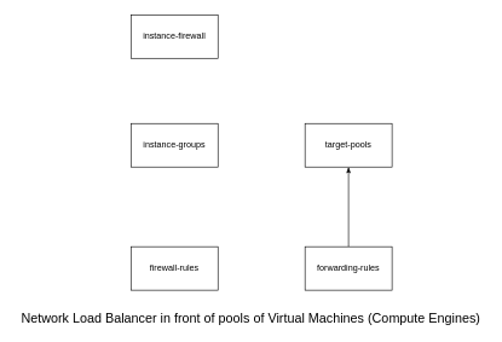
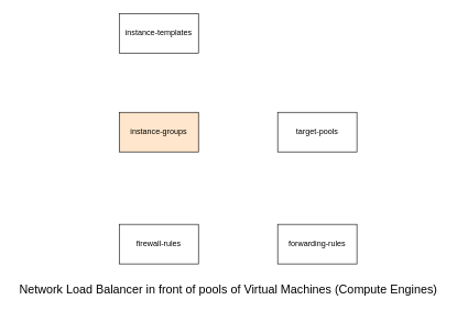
  <mxCell id="0" />
  <mxCell id="1" parent="0" />
- <mxCell id="2" value="instance-firewall" style="rounded=0;whiteSpace=wrap;html=1;" vertex="1" parent="1"><mxGeometry x="180" y="20" width="120" height="60" as="geometry" /></mxCell>
- <mxCell id="3" value="instance-groups" style="rounded=0;whiteSpace=wrap;html=1;" vertex="1" parent="1"><mxGeometry x="180" y="170" width="120" height="60" as="geometry" /></mxCell>
- <mxCell id="4" style="edgeStyle=orthogonalEdgeStyle;rounded=0;orthogonalLoop=1;jettySize=auto;html=1;exitX=0.5;exitY=1;exitDx=0;exitDy=0;startArrow=classicThin;startFill=1;endArrow=none;endFill=0;" edge="1" parent="1" source="5" target="7"><mxGeometry relative="1" as="geometry" /></mxCell>
+ <mxCell id="2" value="instance-templates" style="rounded=0;whiteSpace=wrap;html=1;" vertex="1" parent="1"><mxGeometry x="180" y="20" width="120" height="60" as="geometry" /></mxCell>
+ <mxCell id="3" value="instance-groups" style="rounded=0;whiteSpace=wrap;html=1;fillColor=#ffe6cc;" vertex="1" parent="1"><mxGeometry x="180" y="170" width="120" height="60" as="geometry" /></mxCell>
  <mxCell id="5" value="target-pools" style="rounded=0;whiteSpace=wrap;html=1;" vertex="1" parent="1"><mxGeometry x="420" y="170" width="120" height="60" as="geometry" /></mxCell>
  <mxCell id="6" value="firewall-rules" style="rounded=0;whiteSpace=wrap;html=1;" vertex="1" parent="1"><mxGeometry x="180" y="340" width="120" height="60" as="geometry" /></mxCell>
  <mxCell id="7" value="forwarding-rules" style="rounded=0;whiteSpace=wrap;html=1;" vertex="1" parent="1"><mxGeometry x="420" y="340" width="120" height="60" as="geometry" /></mxCell>
  <mxCell id="8" value="&lt;font style=&quot;font-size: 18px&quot;&gt;Network Load Balancer in front of pools of Virtual Machines (Compute Engines)&lt;/font&gt;" style="text;html=1;resizable=0;autosize=1;align=center;verticalAlign=middle;points=[];fillColor=none;strokeColor=none;rounded=0;" vertex="1" parent="1"><mxGeometry x="20" y="430" width="650" height="20" as="geometry" /></mxCell>
